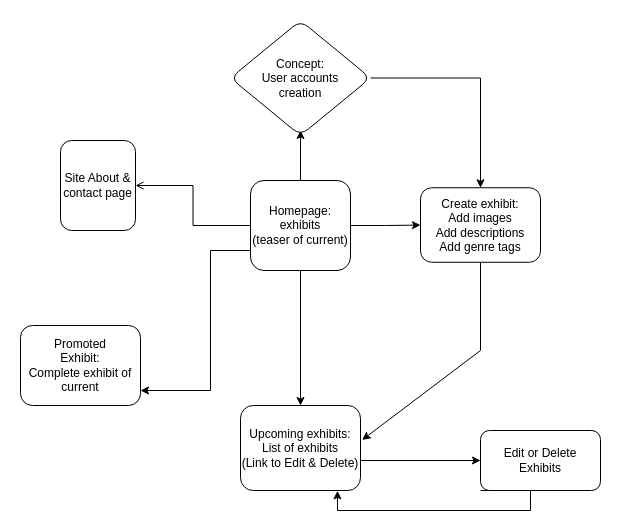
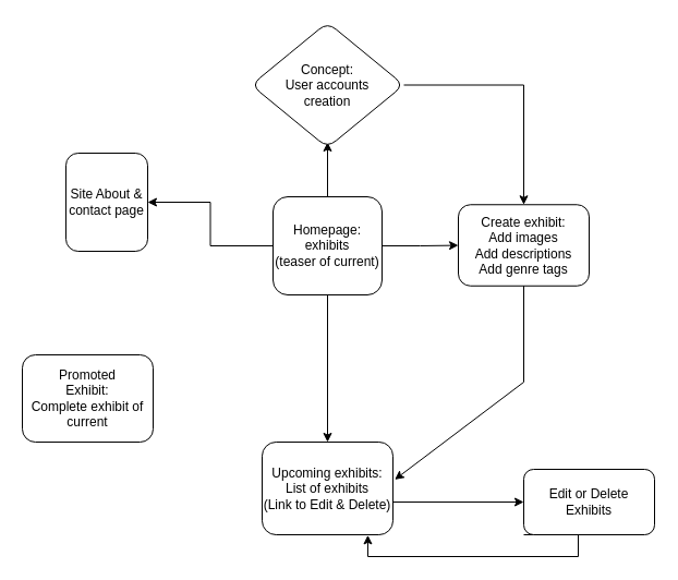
  <mxCell id="0" />
  <mxCell id="1" parent="0" />
  <mxCell id="2" value="" style="edgeStyle=orthogonalEdgeStyle;rounded=0;orthogonalLoop=1;jettySize=auto;html=1;" parent="1" source="7" target="8" edge="1"><mxGeometry relative="1" as="geometry" /></mxCell>
- <mxCell id="3" value="" style="edgeStyle=orthogonalEdgeStyle;rounded=0;orthogonalLoop=1;jettySize=auto;html=1;endArrow=open;" parent="1" source="7" target="9" edge="1"><mxGeometry relative="1" as="geometry" /></mxCell>
+ <mxCell id="3" value="" style="edgeStyle=orthogonalEdgeStyle;rounded=0;orthogonalLoop=1;jettySize=auto;html=1;" parent="1" source="7" target="9" edge="1"><mxGeometry relative="1" as="geometry" /></mxCell>
  <mxCell id="4" value="" style="edgeStyle=orthogonalEdgeStyle;rounded=0;orthogonalLoop=1;jettySize=auto;html=1;" parent="1" source="7" target="11" edge="1"><mxGeometry relative="1" as="geometry" /></mxCell>
- <mxCell id="5" value="" style="edgeStyle=orthogonalEdgeStyle;rounded=0;orthogonalLoop=1;jettySize=auto;html=1;" parent="1" source="7" target="13" edge="1"><mxGeometry relative="1" as="geometry"><Array as="points"><mxPoint x="210" y="250" /><mxPoint x="210" y="390" /></Array></mxGeometry></mxCell>
  <mxCell id="6" value="" style="edgeStyle=orthogonalEdgeStyle;rounded=0;orthogonalLoop=1;jettySize=auto;html=1;" parent="1" source="7" edge="1"><mxGeometry relative="1" as="geometry"><mxPoint x="300" y="130" as="targetPoint" /></mxGeometry></mxCell>
  <mxCell id="7" value="&lt;div&gt;Homepage:&lt;/div&gt;&lt;div&gt;exhibits &lt;br&gt;&lt;/div&gt;&lt;div&gt;(teaser of current)&lt;br&gt;&lt;/div&gt;" style="rounded=1;whiteSpace=wrap;html=1;" parent="1" vertex="1"><mxGeometry x="250" y="180" width="100" height="90" as="geometry" /></mxCell>
  <mxCell id="8" value="&lt;div&gt;Create exhibit:&lt;/div&gt;&lt;div&gt;Add images&lt;/div&gt;&lt;div&gt;Add descriptions&lt;/div&gt;&lt;div&gt;Add genre tags&lt;br&gt;&lt;/div&gt;" style="whiteSpace=wrap;html=1;rounded=1;" parent="1" vertex="1"><mxGeometry x="420" y="187.25" width="120" height="74.5" as="geometry" /></mxCell>
  <mxCell id="9" value="Site About &amp;amp; contact page" style="whiteSpace=wrap;html=1;rounded=1;" parent="1" vertex="1"><mxGeometry x="60" y="140" width="75" height="90" as="geometry" /></mxCell>
  <mxCell id="10" value="" style="edgeStyle=orthogonalEdgeStyle;rounded=0;orthogonalLoop=1;jettySize=auto;html=1;exitX=1;exitY=0.647;exitDx=0;exitDy=0;exitPerimeter=0;" parent="1" source="11" target="15" edge="1"><mxGeometry relative="1" as="geometry" /></mxCell>
  <mxCell id="11" value="&lt;div&gt;Upcoming exhibits:&lt;/div&gt;&lt;div&gt;List of exhibits&lt;/div&gt;&lt;div&gt;(Link to Edit &amp;amp; Delete)&lt;br&gt;&lt;/div&gt;" style="whiteSpace=wrap;html=1;rounded=1;" parent="1" vertex="1"><mxGeometry x="240" y="405" width="120" height="85" as="geometry" /></mxCell>
  <mxCell id="12" value="" style="endArrow=classic;html=1;rounded=0;entryX=1.014;entryY=0.405;entryDx=0;entryDy=0;entryPerimeter=0;exitX=0.5;exitY=1;exitDx=0;exitDy=0;" parent="1" source="8" target="11" edge="1"><mxGeometry width="50" height="50" relative="1" as="geometry"><mxPoint x="440" y="400" as="sourcePoint" /><mxPoint x="490" y="350" as="targetPoint" /><Array as="points"><mxPoint x="480" y="350" /></Array></mxGeometry></mxCell>
  <mxCell id="13" value="&lt;div&gt;Promoted&lt;/div&gt;&lt;div&gt;Exhibit:&lt;/div&gt;&lt;div&gt;Complete exhibit of current&lt;br&gt;&lt;/div&gt;" style="whiteSpace=wrap;html=1;rounded=1;" parent="1" vertex="1"><mxGeometry x="20" y="325" width="120" height="80" as="geometry" /></mxCell>
  <mxCell id="14" style="edgeStyle=orthogonalEdgeStyle;rounded=0;orthogonalLoop=1;jettySize=auto;html=1;entryX=0.808;entryY=1.004;entryDx=0;entryDy=0;exitX=0;exitY=1;exitDx=0;exitDy=0;entryPerimeter=0;" parent="1" source="15" target="11" edge="1"><mxGeometry relative="1" as="geometry"><Array as="points"><mxPoint x="530" y="490" /><mxPoint x="530" y="510" /><mxPoint x="337" y="510" /></Array></mxGeometry></mxCell>
  <mxCell id="15" value="Edit or Delete Exhibits" style="whiteSpace=wrap;html=1;rounded=1;" parent="1" vertex="1"><mxGeometry x="480" y="430" width="120" height="60" as="geometry" /></mxCell>
  <mxCell id="16" style="edgeStyle=orthogonalEdgeStyle;rounded=0;orthogonalLoop=1;jettySize=auto;html=1;entryX=0.5;entryY=0;entryDx=0;entryDy=0;" parent="1" source="17" target="8" edge="1"><mxGeometry relative="1" as="geometry" /></mxCell>
  <mxCell id="17" value="&lt;div&gt;Concept:&lt;/div&gt;&lt;div&gt;User accounts&lt;/div&gt;&lt;div&gt;creation&lt;br&gt;&lt;/div&gt;" style="rhombus;whiteSpace=wrap;html=1;rounded=1;" parent="1" vertex="1"><mxGeometry x="230" y="20" width="140" height="115" as="geometry" /></mxCell>
